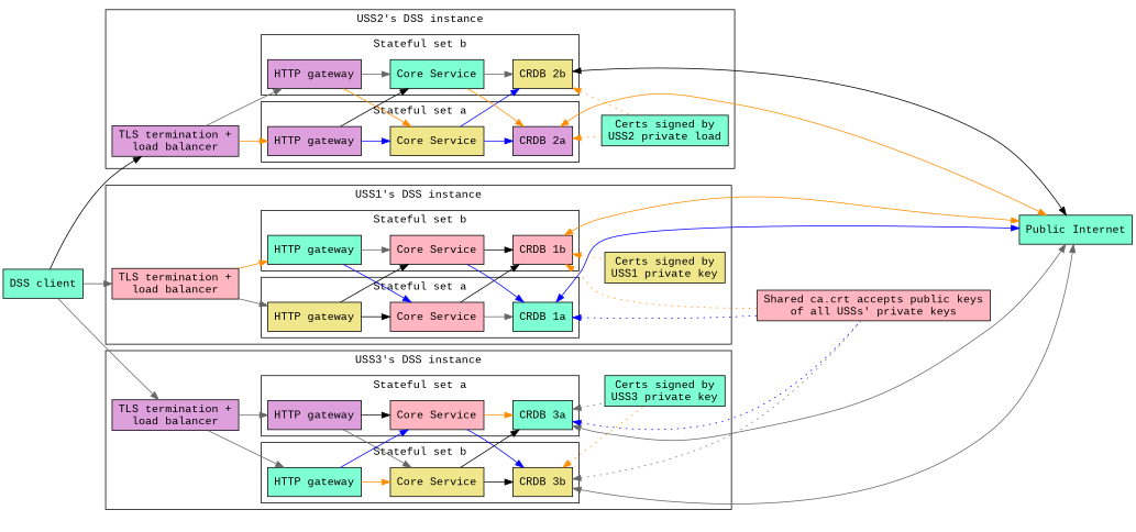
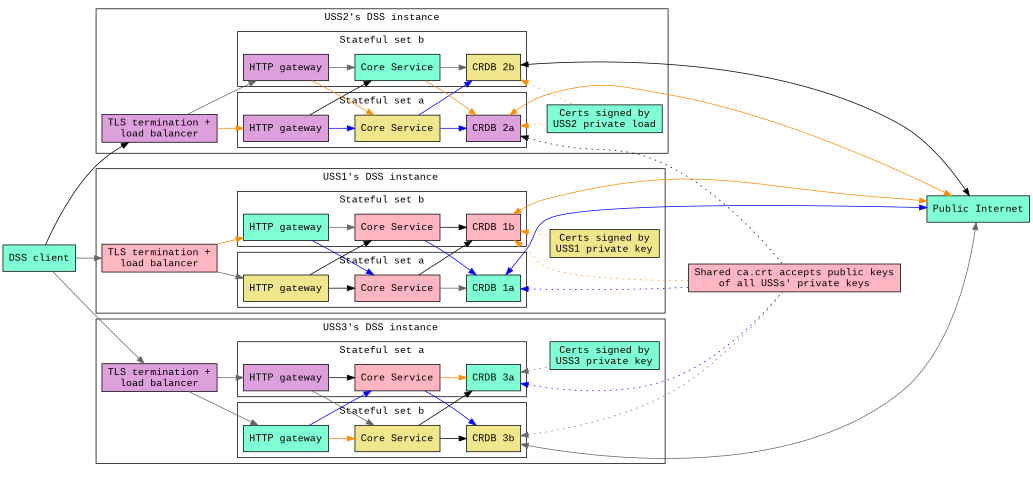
  digraph {
    fontname="Liberation Mono"
    rankdir=LR
    node [fillcolor=aquamarine fontname="Liberation Mono" shape=box style=filled]
    edge [color=gray40 fontname="Liberation Mono"]
    n1 [fillcolor=khaki label="HTTP gateway"]
    n2 [fillcolor=lightpink label="Core Service"]
    n3 [label="CRDB 1a"]
    n4 [label="HTTP gateway"]
    n5 [fillcolor=lightpink label="Core Service"]
    n6 [fillcolor=lightpink label="CRDB 1b"]
    n7 [fillcolor=lightpink label="TLS termination +\nload balancer"]
    n8 [fillcolor=khaki label="Certs signed by\nUSS1 private key"]
    n9 [fillcolor=plum label="HTTP gateway"]
    n10 [fillcolor=khaki label="Core Service"]
    n11 [fillcolor=plum label="CRDB 2a"]
    n12 [fillcolor=plum label="HTTP gateway"]
    n13 [label="Core Service"]
    n14 [fillcolor=khaki label="CRDB 2b"]
    n15 [fillcolor=plum label="TLS termination +\nload balancer"]
    n16 [label="Certs signed by\nUSS2 private load"]
    n17 [fillcolor=plum label="HTTP gateway"]
    n18 [fillcolor=lightpink label="Core Service"]
    n19 [label="CRDB 3a"]
    n20 [label="HTTP gateway"]
    n21 [fillcolor=khaki label="Core Service"]
    n22 [fillcolor=khaki label="CRDB 3b"]
    n23 [fillcolor=plum label="TLS termination +\nload balancer"]
    n24 [label="Certs signed by\nUSS3 private key"]
    n25 [fillcolor=lightpink label="Shared ca.crt accepts public keys\nof all USSs' private keys"]
    n26 [label="Public Internet"]
    n27 [label="DSS client"]
    subgraph cluster_1 {
      label="USS1's DSS instance"
      n7
      n8
      subgraph cluster_2 {
        label="Stateful set a"
        n1
        n2
        n3
      }
      subgraph cluster_3 {
        label="Stateful set b"
        n4
        n5
        n6
      }
    }
    subgraph cluster_4 {
      label="USS2's DSS instance"
      n15
      n16
      subgraph cluster_5 {
        label="Stateful set a"
        n9
        n10
        n11
      }
      subgraph cluster_6 {
        label="Stateful set b"
        n12
        n13
        n14
      }
    }
    subgraph cluster_7 {
      label="USS3's DSS instance"
      n23
      n24
      subgraph cluster_8 {
        label="Stateful set a"
        n17
        n18
        n19
      }
      subgraph cluster_9 {
        label="Stateful set b"
        n20
        n21
        n22
      }
    }
    n1 -> n2 [color=black]
    n1 -> n5 [color=black]
    n2 -> n3
    n2 -> n6 [color=black]
    n3 -> n25 [color=blue dir=back style=dotted]
    n3 -> n26 [color=blue dir=both]
    n4 -> n2 [color=blue]
    n4 -> n5
    n5 -> n3 [color=blue]
    n5 -> n6 [color=black]
    n6 -> n8 [color=darkorange dir=back style=dotted]
    n6 -> n25 [color=darkorange dir=back style=dotted]
    n6 -> n26 [color=darkorange dir=both]
    n7 -> n1
    n7 -> n4 [color=darkorange]
    n8 -> n25 [color=transparent dir=none]
    n9 -> n10 [color=blue]
    n9 -> n13 [color=black]
    n10 -> n11 [color=blue]
    n10 -> n14 [color=blue]
    n11 -> n16 [color=darkorange dir=back style=dotted]
+   n11 -> n25 [color=black dir=back style=dotted]
    n11 -> n26 [color=darkorange dir=both]
    n12 -> n10 [color=darkorange]
    n12 -> n13
    n13 -> n11 [color=darkorange]
    n13 -> n14
    n14 -> n16 [color=darkorange dir=back style=dotted]
    n14 -> n26 [color=black dir=both]
    n15 -> n9 [color=darkorange]
    n15 -> n12
    n16 -> n25 [color=transparent dir=none]
    n17 -> n18 [color=black]
    n17 -> n21
    n18 -> n19 [color=darkorange]
    n18 -> n22 [color=blue]
    n19 -> n24 [dir=back style=dotted]
    n19 -> n25 [color=blue dir=back style=dotted]
-   n19 -> n26 [dir=both]
    n20 -> n18 [color=blue]
    n20 -> n21 [color=darkorange]
    n21 -> n19 [color=black]
    n21 -> n22 [color=black]
-   n22 -> n24 [color=darkorange dir=back style=dotted]
    n22 -> n25 [dir=back style=dotted]
    n22 -> n26 [dir=both]
    n23 -> n17
    n23 -> n20
    n24 -> n25 [color=transparent dir=none]
    n25 -> n26 [color=transparent dir=none]
    n27 -> n7
    n27 -> n15 [color=black]
    n27 -> n23
  }
